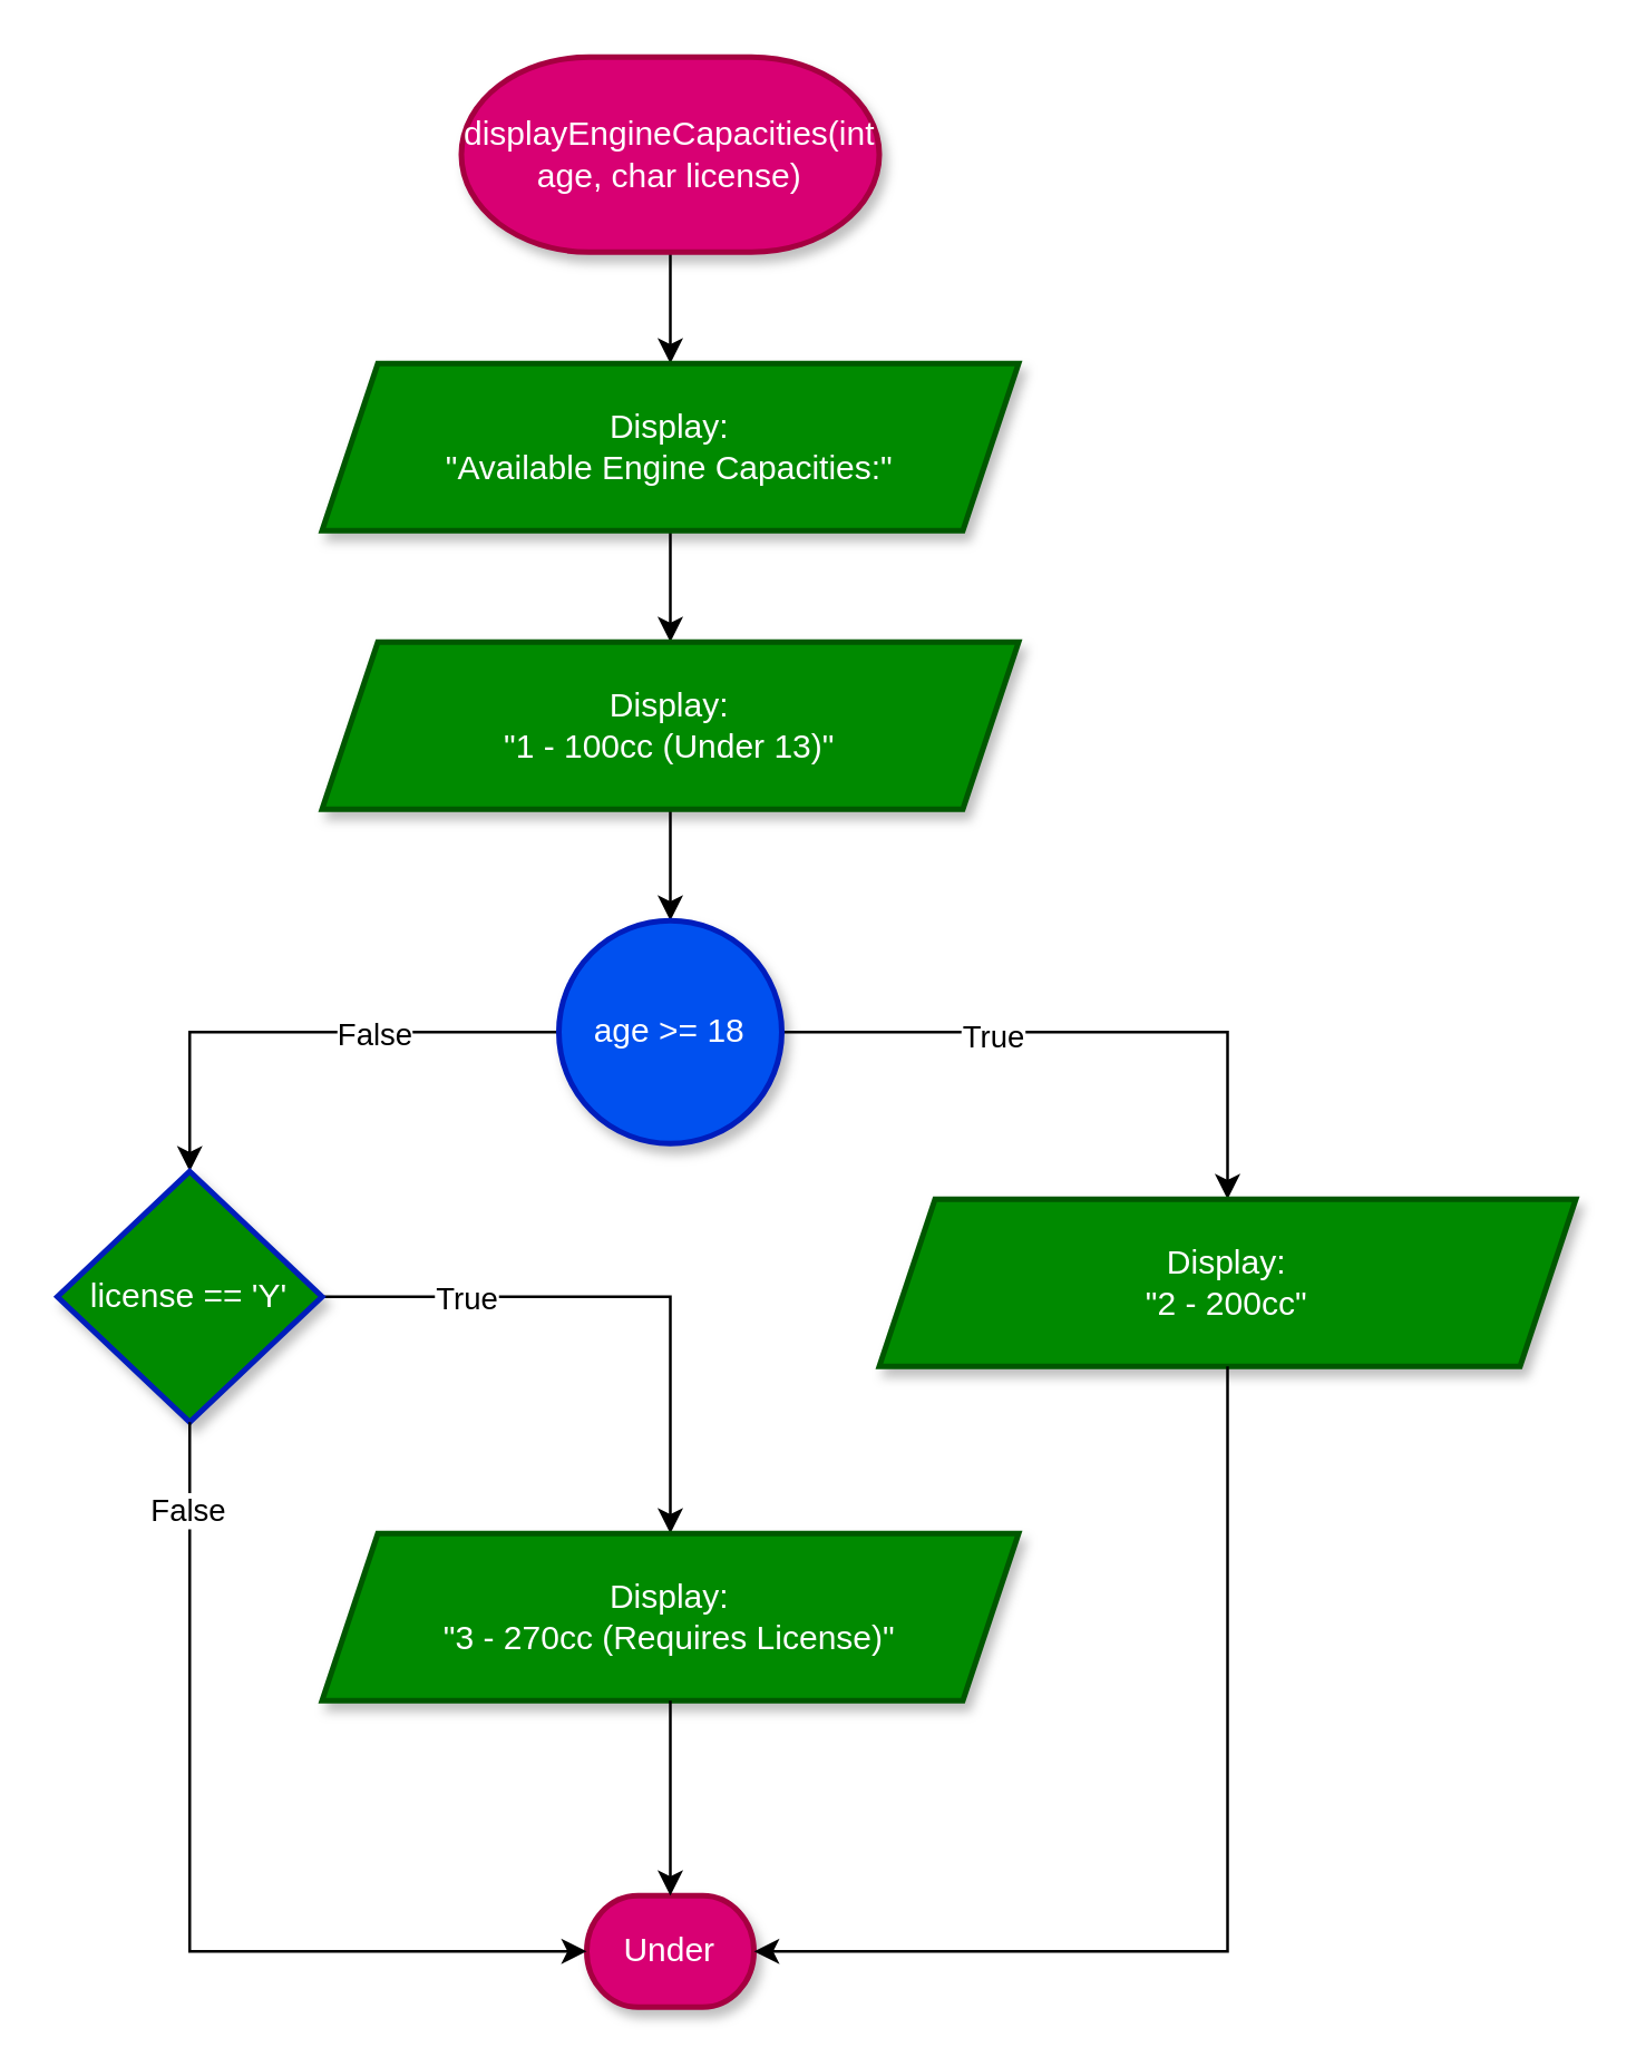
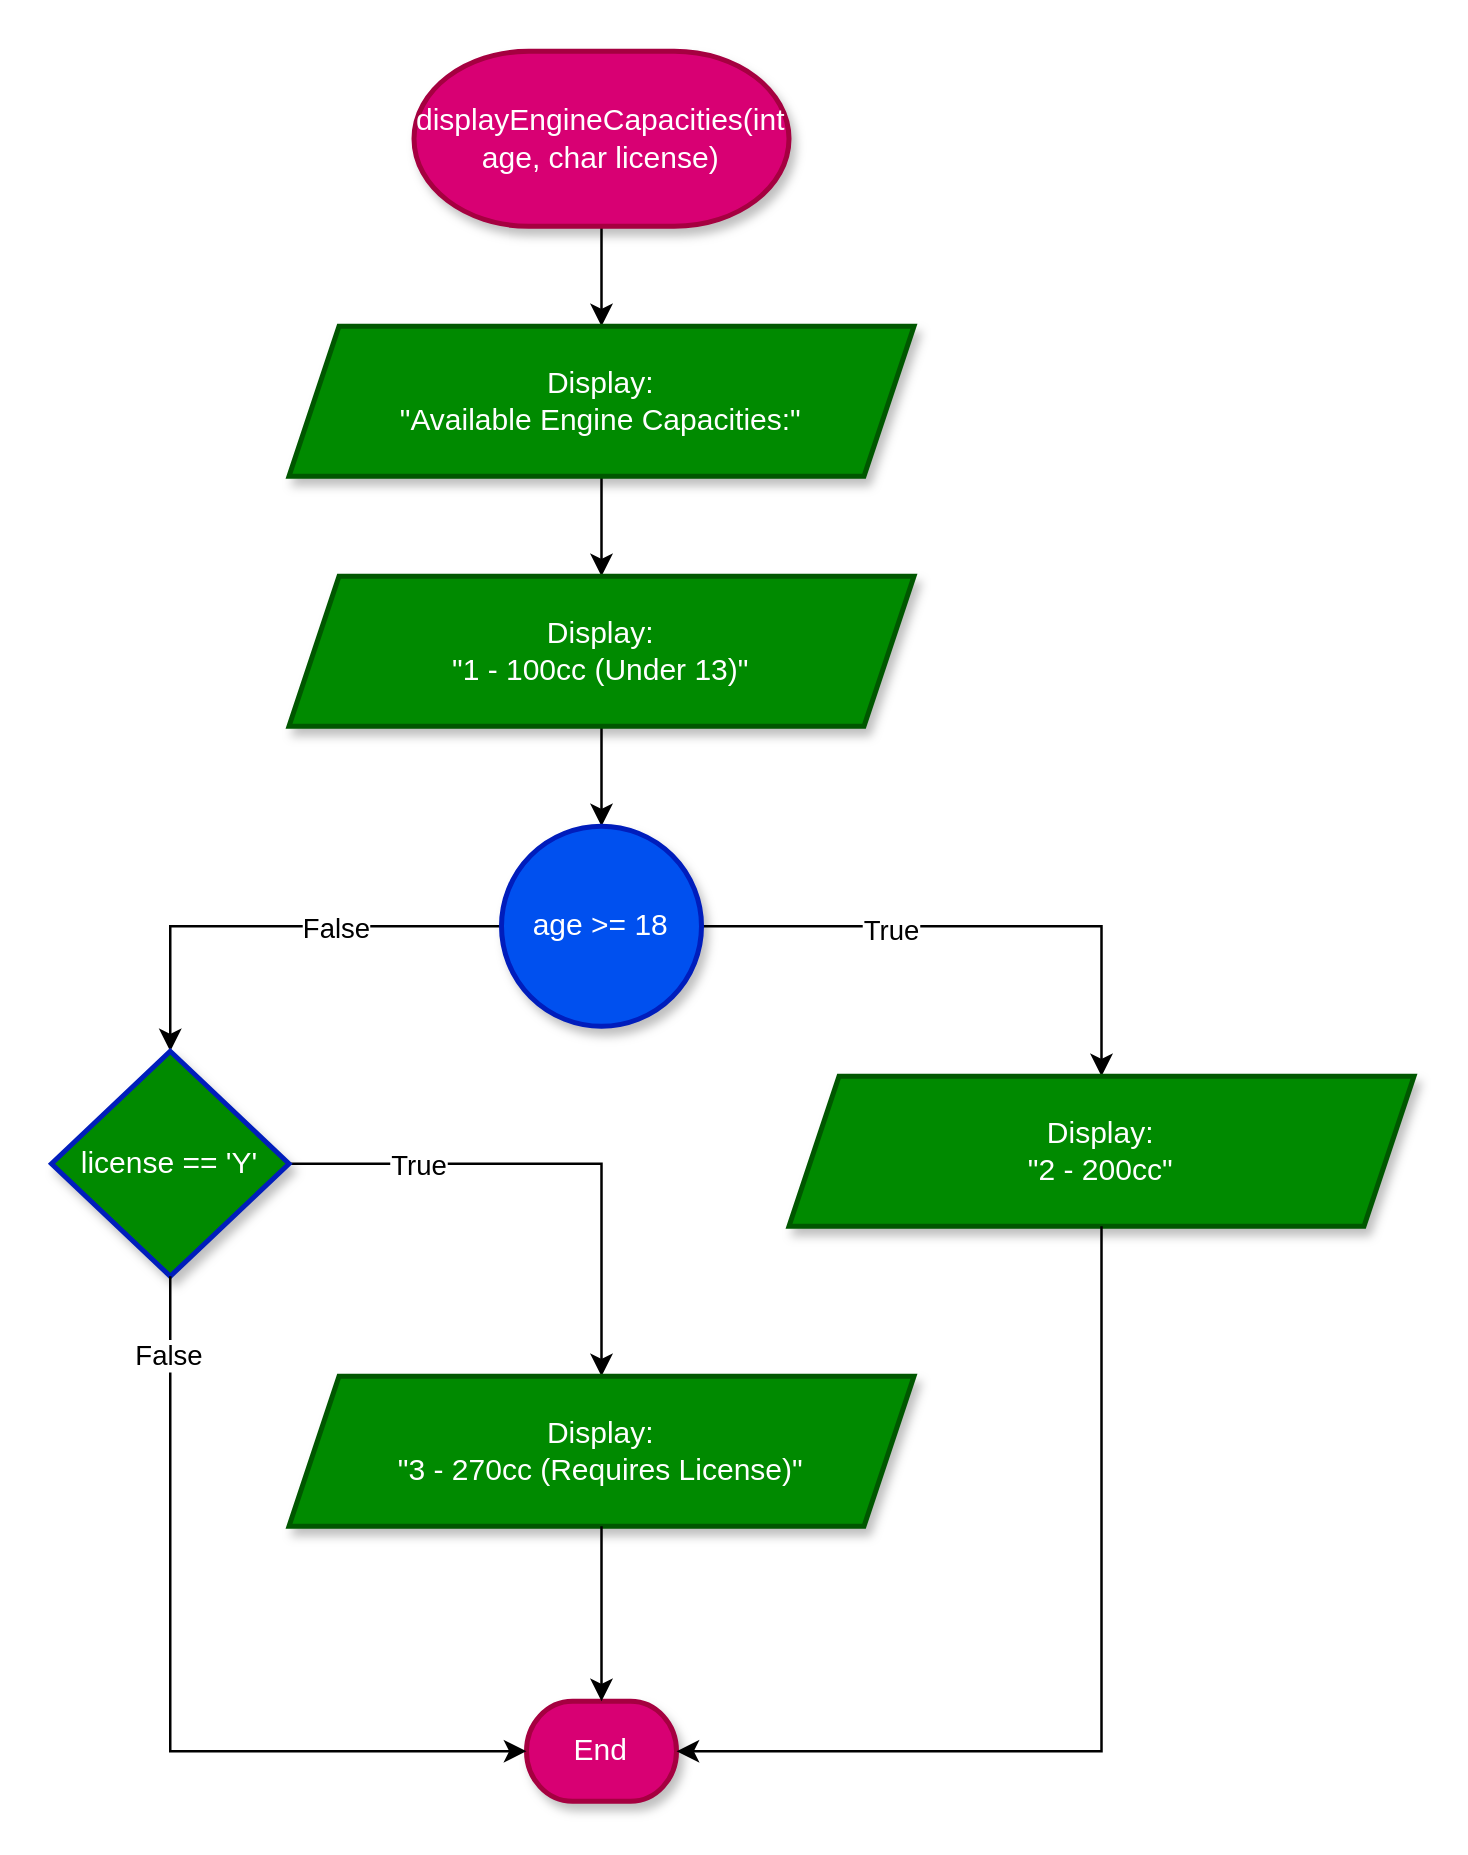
  <mxCell id="0" />
  <mxCell id="1" parent="0" />
  <mxCell id="2" value="" style="edgeStyle=orthogonalEdgeStyle;rounded=0;orthogonalLoop=1;jettySize=auto;html=1;" edge="1" parent="1" source="3" target="5"><mxGeometry relative="1" as="geometry" /></mxCell>
  <mxCell id="3" value="displayEngineCapacities(int age, char license)" style="strokeWidth=2;html=1;shape=mxgraph.flowchart.terminator;whiteSpace=wrap;fillColor=#d80073;fontColor=#ffffff;strokeColor=#A50040;shadow=1;" vertex="1" parent="1"><mxGeometry x="165" y="20" width="150" height="70" as="geometry" /></mxCell>
  <mxCell id="4" value="" style="edgeStyle=orthogonalEdgeStyle;rounded=0;orthogonalLoop=1;jettySize=auto;html=1;" edge="1" parent="1" source="5" target="7"><mxGeometry relative="1" as="geometry" /></mxCell>
  <mxCell id="5" value="Display:&lt;div&gt;&quot;Available Engine Capacities:&quot;&lt;/div&gt;" style="shape=parallelogram;perimeter=parallelogramPerimeter;whiteSpace=wrap;html=1;fixedSize=1;fillColor=#008a00;strokeColor=#005700;fontColor=#ffffff;strokeWidth=2;shadow=1;" vertex="1" parent="1"><mxGeometry x="115" y="130" width="250" height="60" as="geometry" /></mxCell>
  <mxCell id="6" value="" style="edgeStyle=orthogonalEdgeStyle;rounded=0;orthogonalLoop=1;jettySize=auto;html=1;" edge="1" parent="1" source="7" target="12"><mxGeometry relative="1" as="geometry" /></mxCell>
  <mxCell id="7" value="Display:&lt;div&gt;&quot;1 - 100cc (Under 13)&quot;&lt;/div&gt;" style="shape=parallelogram;perimeter=parallelogramPerimeter;whiteSpace=wrap;html=1;fixedSize=1;fillColor=#008a00;strokeColor=#005700;fontColor=#ffffff;strokeWidth=2;shadow=1;" vertex="1" parent="1"><mxGeometry x="115" y="230" width="250" height="60" as="geometry" /></mxCell>
  <mxCell id="8" value="" style="edgeStyle=orthogonalEdgeStyle;rounded=0;orthogonalLoop=1;jettySize=auto;html=1;" edge="1" parent="1" source="12" target="13"><mxGeometry relative="1" as="geometry" /></mxCell>
  <mxCell id="9" value="True" style="edgeLabel;html=1;align=center;verticalAlign=middle;resizable=0;points=[];" vertex="1" connectable="0" parent="8"><mxGeometry x="-0.381" y="-1" relative="1" as="geometry"><mxPoint x="7" as="offset" /></mxGeometry></mxCell>
  <mxCell id="10" value="" style="edgeStyle=orthogonalEdgeStyle;rounded=0;orthogonalLoop=1;jettySize=auto;html=1;" edge="1" parent="1" source="12" target="16"><mxGeometry relative="1" as="geometry" /></mxCell>
  <mxCell id="11" value="False" style="edgeLabel;html=1;align=center;verticalAlign=middle;resizable=0;points=[];" vertex="1" connectable="0" parent="10"><mxGeometry x="-0.224" y="4" relative="1" as="geometry"><mxPoint x="4" y="-4" as="offset" /></mxGeometry></mxCell>
  <mxCell id="12" value="age &amp;gt;= 18" style="ellipse;whiteSpace=wrap;html=1;fillColor=#0050ef;strokeColor=#001DBC;fontColor=#ffffff;strokeWidth=2;shadow=1;" vertex="1" parent="1"><mxGeometry x="200" y="330" width="80" height="80" as="geometry" /></mxCell>
  <mxCell id="13" value="Display:&lt;div&gt;&quot;2 - 200cc&quot;&lt;/div&gt;" style="shape=parallelogram;perimeter=parallelogramPerimeter;whiteSpace=wrap;html=1;fixedSize=1;fillColor=#008a00;strokeColor=#005700;fontColor=#ffffff;strokeWidth=2;shadow=1;" vertex="1" parent="1"><mxGeometry x="315" y="430" width="250" height="60" as="geometry" /></mxCell>
  <mxCell id="14" value="" style="edgeStyle=orthogonalEdgeStyle;rounded=0;orthogonalLoop=1;jettySize=auto;html=1;exitX=1;exitY=0.5;exitDx=0;exitDy=0;" edge="1" parent="1" source="16" target="17"><mxGeometry relative="1" as="geometry" /></mxCell>
  <mxCell id="15" value="True" style="edgeLabel;html=1;align=center;verticalAlign=middle;resizable=0;points=[];" vertex="1" connectable="0" parent="14"><mxGeometry x="-0.518" relative="1" as="geometry"><mxPoint as="offset" /></mxGeometry></mxCell>
  <mxCell id="16" value="license == 'Y'" style="rhombus;whiteSpace=wrap;html=1;fillColor=#008a00;strokeColor=#001DBC;fontColor=#ffffff;strokeWidth=2;shadow=1;" vertex="1" parent="1"><mxGeometry x="20" y="420" width="95" height="90" as="geometry" /></mxCell>
  <mxCell id="17" value="Display:&lt;div&gt;&quot;3 - 270cc (Requires License)&quot;&lt;/div&gt;" style="shape=parallelogram;perimeter=parallelogramPerimeter;whiteSpace=wrap;html=1;fixedSize=1;fillColor=#008a00;strokeColor=#005700;fontColor=#ffffff;strokeWidth=2;shadow=1;" vertex="1" parent="1"><mxGeometry x="115" y="550" width="250" height="60" as="geometry" /></mxCell>
- <mxCell id="18" value="Under" style="strokeWidth=2;html=1;shape=mxgraph.flowchart.terminator;whiteSpace=wrap;fillColor=#d80073;fontColor=#ffffff;strokeColor=#A50040;shadow=1;" vertex="1" parent="1"><mxGeometry x="210" y="680" width="60" height="40" as="geometry" /></mxCell>
+ <mxCell id="18" value="End" style="strokeWidth=2;html=1;shape=mxgraph.flowchart.terminator;whiteSpace=wrap;fillColor=#d80073;fontColor=#ffffff;strokeColor=#A50040;shadow=1;" vertex="1" parent="1"><mxGeometry x="210" y="680" width="60" height="40" as="geometry" /></mxCell>
  <mxCell id="19" style="edgeStyle=orthogonalEdgeStyle;rounded=0;orthogonalLoop=1;jettySize=auto;html=1;exitX=0.5;exitY=1;exitDx=0;exitDy=0;entryX=0;entryY=0.5;entryDx=0;entryDy=0;entryPerimeter=0;" edge="1" parent="1" source="16" target="18"><mxGeometry relative="1" as="geometry" /></mxCell>
  <mxCell id="20" value="False" style="edgeLabel;html=1;align=center;verticalAlign=middle;resizable=0;points=[];" vertex="1" connectable="0" parent="19"><mxGeometry x="-0.816" y="-1" relative="1" as="geometry"><mxPoint as="offset" /></mxGeometry></mxCell>
  <mxCell id="21" style="edgeStyle=orthogonalEdgeStyle;rounded=0;orthogonalLoop=1;jettySize=auto;html=1;exitX=0.5;exitY=1;exitDx=0;exitDy=0;entryX=0.5;entryY=0;entryDx=0;entryDy=0;entryPerimeter=0;" edge="1" parent="1" source="17" target="18"><mxGeometry relative="1" as="geometry" /></mxCell>
  <mxCell id="22" style="edgeStyle=orthogonalEdgeStyle;rounded=0;orthogonalLoop=1;jettySize=auto;html=1;exitX=0.5;exitY=1;exitDx=0;exitDy=0;entryX=1;entryY=0.5;entryDx=0;entryDy=0;entryPerimeter=0;" edge="1" parent="1" source="13" target="18"><mxGeometry relative="1" as="geometry" /></mxCell>
